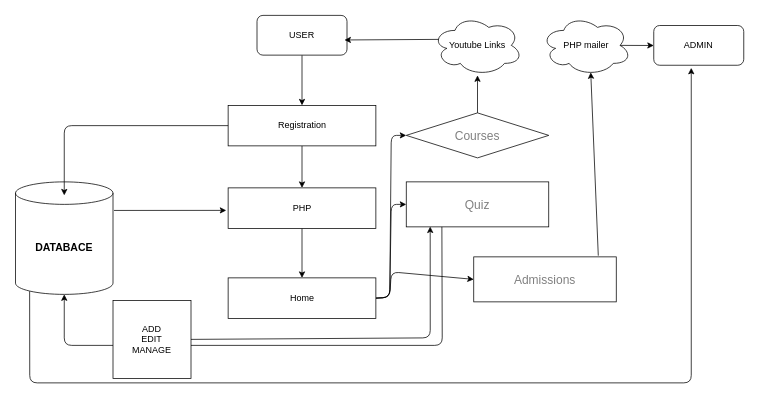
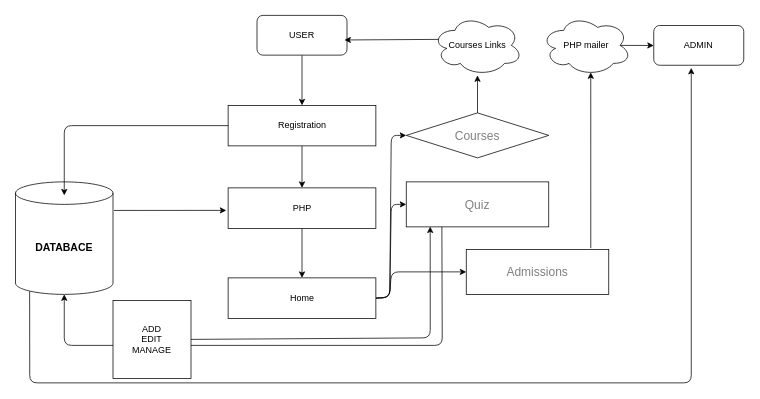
  <mxCell id="0" />
  <mxCell id="1" parent="0" />
  <mxCell id="2" style="edgeStyle=none;html=1;exitX=1.01;exitY=0.254;exitDx=0;exitDy=0;exitPerimeter=0;" parent="1" source="4" edge="1"><mxGeometry relative="1" as="geometry"><mxPoint x="301" y="280" as="targetPoint" /></mxGeometry></mxCell>
  <mxCell id="3" style="edgeStyle=none;html=1;exitX=0.145;exitY=1;exitDx=0;exitDy=-4.35;exitPerimeter=0;" parent="1" source="4" edge="1"><mxGeometry relative="1" as="geometry"><mxPoint x="921" y="90" as="targetPoint" /><Array as="points"><mxPoint x="39" y="510" /><mxPoint x="921" y="510" /></Array></mxGeometry></mxCell>
  <mxCell id="4" value="DATABACE" style="shape=cylinder3;whiteSpace=wrap;html=1;boundedLbl=1;backgroundOutline=1;size=15;fontStyle=1;fontSize=14;" parent="1" vertex="1"><mxGeometry x="20" y="242" width="130" height="150" as="geometry" /></mxCell>
  <mxCell id="5" style="edgeStyle=none;html=1;exitX=0.5;exitY=1;exitDx=0;exitDy=0;entryX=0.5;entryY=0;entryDx=0;entryDy=0;" parent="1" source="6" target="8" edge="1"><mxGeometry relative="1" as="geometry" /></mxCell>
  <mxCell id="6" value="USER" style="rounded=1;whiteSpace=wrap;html=1;" parent="1" vertex="1"><mxGeometry x="342" y="20" width="120" height="53" as="geometry" /></mxCell>
  <mxCell id="7" style="edgeStyle=none;html=1;exitX=0.5;exitY=1;exitDx=0;exitDy=0;" parent="1" source="8" target="15" edge="1"><mxGeometry relative="1" as="geometry" /></mxCell>
  <mxCell id="8" value="Registration" style="rounded=0;whiteSpace=wrap;html=1;" parent="1" vertex="1"><mxGeometry x="303.5" y="140" width="197" height="54" as="geometry" /></mxCell>
  <mxCell id="9" style="edgeStyle=none;html=1;exitX=0;exitY=0.5;exitDx=0;exitDy=0;" parent="1" source="8" edge="1"><mxGeometry relative="1" as="geometry"><mxPoint x="85" y="260" as="targetPoint" /><Array as="points"><mxPoint x="85" y="167" /></Array></mxGeometry></mxCell>
  <mxCell id="10" style="edgeStyle=none;html=1;exitX=1;exitY=0.5;exitDx=0;exitDy=0;entryX=0;entryY=0.5;entryDx=0;entryDy=0;" parent="1" source="13" target="17" edge="1"><mxGeometry relative="1" as="geometry"><Array as="points"><mxPoint x="519" y="396" /><mxPoint x="521" y="180" /></Array></mxGeometry></mxCell>
  <mxCell id="11" style="edgeStyle=none;html=1;exitX=1;exitY=0.5;exitDx=0;exitDy=0;entryX=0;entryY=0.5;entryDx=0;entryDy=0;" parent="1" source="13" target="20" edge="1"><mxGeometry relative="1" as="geometry"><Array as="points"><mxPoint x="519" y="396" /><mxPoint x="521" y="272" /></Array></mxGeometry></mxCell>
  <mxCell id="12" style="edgeStyle=none;html=1;exitX=1;exitY=0.5;exitDx=0;exitDy=0;entryX=0;entryY=0.5;entryDx=0;entryDy=0;" parent="1" source="13" target="25" edge="1"><mxGeometry relative="1" as="geometry"><Array as="points"><mxPoint x="519" y="396" /><mxPoint x="521" y="362" /></Array></mxGeometry></mxCell>
  <mxCell id="13" value="Home" style="rounded=0;whiteSpace=wrap;html=1;" parent="1" vertex="1"><mxGeometry x="303.5" y="370" width="197" height="54" as="geometry" /></mxCell>
  <mxCell id="14" style="edgeStyle=none;html=1;exitX=0.5;exitY=1;exitDx=0;exitDy=0;entryX=0.5;entryY=0;entryDx=0;entryDy=0;" parent="1" source="15" target="13" edge="1"><mxGeometry relative="1" as="geometry" /></mxCell>
  <mxCell id="15" value="PHP" style="rounded=0;whiteSpace=wrap;html=1;" parent="1" vertex="1"><mxGeometry x="303.5" y="250" width="197" height="54" as="geometry" /></mxCell>
  <mxCell id="16" style="edgeStyle=none;html=1;exitX=0.5;exitY=0;exitDx=0;exitDy=0;" parent="1" source="17" target="18" edge="1"><mxGeometry relative="1" as="geometry"><mxPoint x="636" y="60" as="targetPoint" /></mxGeometry></mxCell>
  <mxCell id="17" value="&lt;ul class=&quot;navbar-list&quot; style=&quot;margin: 0px; padding: 0px; box-sizing: border-box; display: flex; gap: 50px; color: rgb(128, 128, 128); font-family: Poppins, sans-serif; font-size: 16px; text-align: start;&quot;&gt;&lt;li class=&quot;navbar-item&quot; style=&quot;margin: 0px; padding-top: 0px; padding-bottom: 0px; box-sizing: border-box; list-style: none; border-block-end: none;&quot;&gt;Courses&lt;/li&gt;&lt;/ul&gt;" style="rhombus;whiteSpace=wrap;html=1;" parent="1" vertex="1"><mxGeometry x="541" y="150" width="190" height="60" as="geometry" /></mxCell>
- <mxCell id="18" value="Youtube Links" style="ellipse;shape=cloud;whiteSpace=wrap;html=1;" parent="1" vertex="1"><mxGeometry x="576" y="20" width="120" height="80" as="geometry" /></mxCell>
+ <mxCell id="18" value="Courses Links" style="ellipse;shape=cloud;whiteSpace=wrap;html=1;" parent="1" vertex="1"><mxGeometry x="576" y="20" width="120" height="80" as="geometry" /></mxCell>
  <mxCell id="19" style="edgeStyle=none;html=1;exitX=0.07;exitY=0.4;exitDx=0;exitDy=0;exitPerimeter=0;entryX=0.972;entryY=0.619;entryDx=0;entryDy=0;entryPerimeter=0;" parent="1" source="18" target="6" edge="1"><mxGeometry relative="1" as="geometry" /></mxCell>
  <mxCell id="20" value="&lt;ul class=&quot;navbar-list&quot; style=&quot;margin: 0px; padding: 0px; box-sizing: border-box; display: flex; gap: 50px; color: rgb(128, 128, 128); font-family: Poppins, sans-serif; font-size: 16px; text-align: start;&quot;&gt;&lt;li class=&quot;navbar-item&quot; style=&quot;margin: 0px; padding-top: 0px; padding-bottom: 0px; box-sizing: border-box; list-style: none; border-block-end: none;&quot;&gt;Quiz&lt;/li&gt;&lt;/ul&gt;" style="rounded=0;whiteSpace=wrap;html=1;" parent="1" vertex="1"><mxGeometry x="541" y="242" width="190" height="60" as="geometry" /></mxCell>
  <mxCell id="21" style="edgeStyle=none;html=1;exitX=0.25;exitY=1;exitDx=0;exitDy=0;entryX=0.5;entryY=1;entryDx=0;entryDy=0;entryPerimeter=0;" parent="1" source="20" target="4" edge="1"><mxGeometry relative="1" as="geometry"><Array as="points"><mxPoint x="589" y="460" /><mxPoint x="85" y="460" /></Array></mxGeometry></mxCell>
  <mxCell id="22" value="ADD&lt;div&gt;EDIT&lt;/div&gt;&lt;div&gt;MANAGE&lt;/div&gt;" style="whiteSpace=wrap;html=1;aspect=fixed;" parent="1" vertex="1"><mxGeometry x="150" y="400" width="104" height="104" as="geometry" /></mxCell>
  <mxCell id="23" style="edgeStyle=none;html=1;exitX=1;exitY=0.5;exitDx=0;exitDy=0;entryX=0.168;entryY=0.993;entryDx=0;entryDy=0;entryPerimeter=0;" parent="1" source="22" target="20" edge="1"><mxGeometry relative="1" as="geometry"><Array as="points"><mxPoint x="573" y="450" /></Array></mxGeometry></mxCell>
  <mxCell id="24" style="edgeStyle=none;html=1;exitX=0.874;exitY=-0.027;exitDx=0;exitDy=0;exitPerimeter=0;entryX=0.55;entryY=0.95;entryDx=0;entryDy=0;entryPerimeter=0;" parent="1" source="25" target="27" edge="1"><mxGeometry relative="1" as="geometry" /></mxCell>
- <mxCell id="25" value="&lt;ul class=&quot;navbar-list&quot; style=&quot;margin: 0px; padding: 0px; box-sizing: border-box; display: flex; gap: 50px; color: rgb(128, 128, 128); font-family: Poppins, sans-serif; font-size: 16px; text-align: start;&quot;&gt;&lt;li class=&quot;navbar-item&quot; style=&quot;margin: 0px; padding-top: 0px; padding-bottom: 0px; box-sizing: border-box; list-style: none; border-block-end: none;&quot;&gt;Admissions&lt;/li&gt;&lt;/ul&gt;" style="rounded=0;whiteSpace=wrap;html=1;" parent="1" vertex="1"><mxGeometry x="631" y="342" width="190" height="60" as="geometry" /></mxCell>
+ <mxCell id="25" value="&lt;ul class=&quot;navbar-list&quot; style=&quot;margin: 0px; padding: 0px; box-sizing: border-box; display: flex; gap: 50px; color: rgb(128, 128, 128); font-family: Poppins, sans-serif; font-size: 16px; text-align: start;&quot;&gt;&lt;li class=&quot;navbar-item&quot; style=&quot;margin: 0px; padding-top: 0px; padding-bottom: 0px; box-sizing: border-box; list-style: none; border-block-end: none;&quot;&gt;Admissions&lt;/li&gt;&lt;/ul&gt;" style="rounded=0;whiteSpace=wrap;html=1;" parent="1" vertex="1"><mxGeometry x="621" y="332" width="190" height="60" as="geometry" /></mxCell>
  <mxCell id="26" style="edgeStyle=none;html=1;exitX=0.875;exitY=0.5;exitDx=0;exitDy=0;exitPerimeter=0;" parent="1" source="27" edge="1"><mxGeometry relative="1" as="geometry"><mxPoint x="871" y="60.167" as="targetPoint" /></mxGeometry></mxCell>
  <mxCell id="27" value="PHP mailer" style="ellipse;shape=cloud;whiteSpace=wrap;html=1;" parent="1" vertex="1"><mxGeometry x="721" y="20" width="120" height="80" as="geometry" /></mxCell>
  <mxCell id="28" value="ADMIN" style="rounded=1;whiteSpace=wrap;html=1;" parent="1" vertex="1"><mxGeometry x="871" y="33.5" width="120" height="53" as="geometry" /></mxCell>
